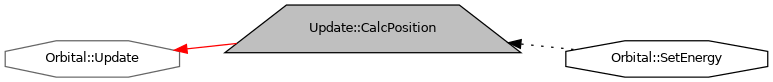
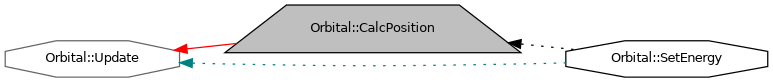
  digraph {
    rankdir=LR
    node [color=black fillcolor=white fontname=Helvetica fontsize=10 shape=octagon style=filled]
    edge [dir=back fontname=Helvetica fontsize=10 labelfontname=Helvetica labelfontsize=10 style=dotted]
-   n1 [fillcolor=grey75 fontcolor=black height=0.2 label="Update::CalcPosition" shape=trapezium width=0.4]
+   n1 [fillcolor=grey75 fontcolor=black height=0.2 label="Orbital::CalcPosition" shape=trapezium width=0.4]
    n2 [height=0.2 label="Orbital::SetEnergy" width=0.4]
    n3 [color=gray40 height=0.2 label="Orbital::Update" width=0.4]
    n1 -> n2 [color=black]
    n3 -> n1 [color=red style=solid]
+   n3 -> n2 [color=teal]
  }
